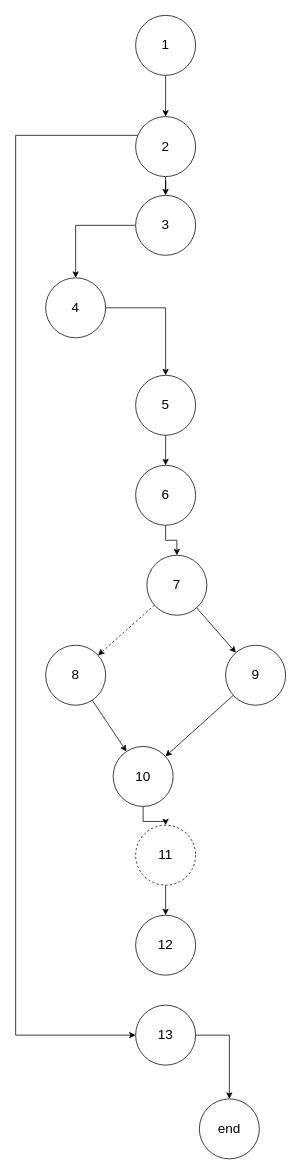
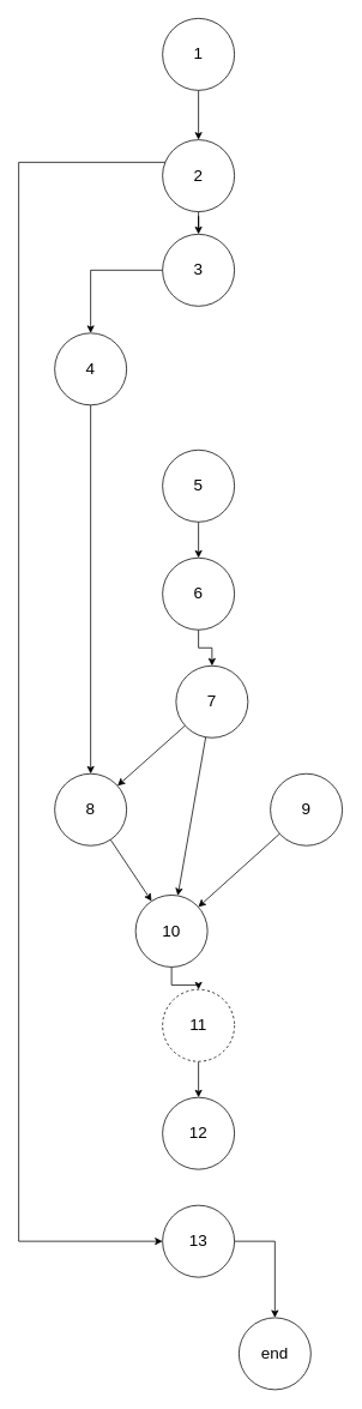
  <mxCell id="0" />
  <mxCell id="1" parent="0" />
  <mxCell id="2" style="edgeStyle=orthogonalEdgeStyle;rounded=0;orthogonalLoop=1;jettySize=auto;html=1;" edge="1" parent="1" source="3" target="6"><mxGeometry relative="1" as="geometry" /></mxCell>
  <mxCell id="3" value="&lt;font style=&quot;font-size: 18px;&quot;&gt;1&lt;/font&gt;" style="ellipse;whiteSpace=wrap;html=1;aspect=fixed;" vertex="1" parent="1"><mxGeometry x="180" width="80" height="80" as="geometry" y="20" /></mxCell>
  <mxCell id="4" style="edgeStyle=orthogonalEdgeStyle;rounded=0;orthogonalLoop=1;jettySize=auto;html=1;entryX=0.5;entryY=0;entryDx=0;entryDy=0;" edge="1" parent="1" source="6" target="8"><mxGeometry relative="1" as="geometry" /></mxCell>
  <mxCell id="5" style="edgeStyle=orthogonalEdgeStyle;rounded=0;orthogonalLoop=1;jettySize=auto;html=1;entryX=0;entryY=0.5;entryDx=0;entryDy=0;" edge="1" parent="1" source="6" target="28"><mxGeometry relative="1" as="geometry"><Array as="points"><mxPoint x="20" y="180" /><mxPoint x="20" y="1380" /></Array></mxGeometry></mxCell>
  <mxCell id="6" value="&lt;font style=&quot;font-size: 18px;&quot;&gt;2&lt;/font&gt;" style="ellipse;whiteSpace=wrap;html=1;aspect=fixed;" vertex="1" parent="1"><mxGeometry x="180" y="155" width="80" height="80" as="geometry" /></mxCell>
  <mxCell id="7" style="edgeStyle=orthogonalEdgeStyle;rounded=0;orthogonalLoop=1;jettySize=auto;html=1;entryX=0.5;entryY=0;entryDx=0;entryDy=0;" edge="1" parent="1" source="8" target="10"><mxGeometry relative="1" as="geometry" /></mxCell>
  <mxCell id="8" value="&lt;font style=&quot;font-size: 18px;&quot;&gt;3&lt;/font&gt;" style="ellipse;whiteSpace=wrap;html=1;aspect=fixed;" vertex="1" parent="1"><mxGeometry x="180" y="260" width="80" height="80" as="geometry" /></mxCell>
- <mxCell id="9" style="edgeStyle=orthogonalEdgeStyle;rounded=0;orthogonalLoop=1;jettySize=auto;html=1;entryX=0.5;entryY=0;entryDx=0;entryDy=0;" edge="1" parent="1" source="10" target="12"><mxGeometry relative="1" as="geometry" /></mxCell>
+ <mxCell id="9" style="edgeStyle=orthogonalEdgeStyle;rounded=0;orthogonalLoop=1;jettySize=auto;html=1;" edge="1" parent="1" source="10" target="19"><mxGeometry relative="1" as="geometry" /></mxCell>
  <mxCell id="10" value="&lt;font style=&quot;font-size: 18px;&quot;&gt;4&lt;/font&gt;" style="ellipse;whiteSpace=wrap;html=1;aspect=fixed;" vertex="1" parent="1"><mxGeometry x="60" y="370" width="80" height="80" as="geometry" /></mxCell>
  <mxCell id="11" style="edgeStyle=orthogonalEdgeStyle;rounded=0;orthogonalLoop=1;jettySize=auto;html=1;entryX=0.5;entryY=0;entryDx=0;entryDy=0;" edge="1" parent="1" source="12" target="14"><mxGeometry relative="1" as="geometry" /></mxCell>
  <mxCell id="12" value="&lt;font style=&quot;font-size: 18px;&quot;&gt;5&lt;/font&gt;" style="ellipse;whiteSpace=wrap;html=1;aspect=fixed;" vertex="1" parent="1"><mxGeometry x="180" y="500" width="80" height="80" as="geometry" /></mxCell>
  <mxCell id="13" style="edgeStyle=orthogonalEdgeStyle;rounded=0;orthogonalLoop=1;jettySize=auto;html=1;entryX=0.5;entryY=0;entryDx=0;entryDy=0;" edge="1" parent="1" source="14" target="17"><mxGeometry relative="1" as="geometry" /></mxCell>
  <mxCell id="14" value="&lt;font style=&quot;font-size: 18px;&quot;&gt;6&lt;/font&gt;" style="ellipse;whiteSpace=wrap;html=1;aspect=fixed;" vertex="1" parent="1"><mxGeometry x="180" y="620" width="80" height="80" as="geometry" /></mxCell>
- <mxCell id="15" style="rounded=0;orthogonalLoop=1;jettySize=auto;html=1;dashed=1;" edge="1" parent="1" source="17" target="19"><mxGeometry relative="1" as="geometry" /></mxCell>
- <mxCell id="16" style="rounded=0;orthogonalLoop=1;jettySize=auto;html=1;" edge="1" parent="1" source="17" target="21"><mxGeometry relative="1" as="geometry" /></mxCell>
+ <mxCell id="15" style="rounded=0;orthogonalLoop=1;jettySize=auto;html=1;" edge="1" parent="1" source="17" target="19"><mxGeometry relative="1" as="geometry" /></mxCell>
+ <mxCell id="16" style="rounded=0;orthogonalLoop=1;jettySize=auto;html=1;" edge="1" parent="1" source="17" target="23"><mxGeometry relative="1" as="geometry" /></mxCell>
  <mxCell id="17" value="&lt;font style=&quot;font-size: 18px;&quot;&gt;7&lt;/font&gt;" style="ellipse;whiteSpace=wrap;html=1;aspect=fixed;" vertex="1" parent="1"><mxGeometry x="195" y="740" width="80" height="80" as="geometry" /></mxCell>
  <mxCell id="18" style="rounded=0;orthogonalLoop=1;jettySize=auto;html=1;" edge="1" parent="1" source="19" target="23"><mxGeometry relative="1" as="geometry" /></mxCell>
  <mxCell id="19" value="&lt;font style=&quot;font-size: 18px;&quot;&gt;8&lt;/font&gt;" style="ellipse;whiteSpace=wrap;html=1;aspect=fixed;" vertex="1" parent="1"><mxGeometry x="60" y="860" width="80" height="80" as="geometry" /></mxCell>
  <mxCell id="20" style="rounded=0;orthogonalLoop=1;jettySize=auto;html=1;" edge="1" parent="1" source="21" target="23"><mxGeometry relative="1" as="geometry" /></mxCell>
  <mxCell id="21" value="&lt;font style=&quot;font-size: 18px;&quot;&gt;9&lt;/font&gt;" style="ellipse;whiteSpace=wrap;html=1;aspect=fixed;" vertex="1" parent="1"><mxGeometry x="300" y="860" width="80" height="80" as="geometry" /></mxCell>
  <mxCell id="22" style="edgeStyle=orthogonalEdgeStyle;rounded=0;orthogonalLoop=1;jettySize=auto;html=1;entryX=0.5;entryY=0;entryDx=0;entryDy=0;" edge="1" parent="1" source="23" target="25"><mxGeometry relative="1" as="geometry" /></mxCell>
  <mxCell id="23" value="&lt;font style=&quot;font-size: 18px;&quot;&gt;10&lt;/font&gt;" style="ellipse;whiteSpace=wrap;html=1;aspect=fixed;" vertex="1" parent="1"><mxGeometry x="150" y="995" width="80" height="80" as="geometry" /></mxCell>
  <mxCell id="24" style="edgeStyle=orthogonalEdgeStyle;rounded=0;orthogonalLoop=1;jettySize=auto;html=1;entryX=0.5;entryY=0;entryDx=0;entryDy=0;" edge="1" parent="1" source="25" target="26"><mxGeometry relative="1" as="geometry" /></mxCell>
  <mxCell id="25" value="&lt;font style=&quot;font-size: 18px;&quot;&gt;11&lt;/font&gt;" style="ellipse;whiteSpace=wrap;html=1;aspect=fixed;dashed=1;" vertex="1" parent="1"><mxGeometry x="180" y="1100" width="80" height="80" as="geometry" /></mxCell>
  <mxCell id="26" value="&lt;font style=&quot;font-size: 18px;&quot;&gt;12&lt;/font&gt;" style="ellipse;whiteSpace=wrap;html=1;aspect=fixed;" vertex="1" parent="1"><mxGeometry x="180" y="1220" width="80" height="80" as="geometry" /></mxCell>
  <mxCell id="27" style="edgeStyle=orthogonalEdgeStyle;rounded=0;orthogonalLoop=1;jettySize=auto;html=1;entryX=0.5;entryY=0;entryDx=0;entryDy=0;" edge="1" parent="1" source="28" target="29"><mxGeometry relative="1" as="geometry" /></mxCell>
  <mxCell id="28" value="&lt;font style=&quot;font-size: 18px;&quot;&gt;13&lt;/font&gt;" style="ellipse;whiteSpace=wrap;html=1;aspect=fixed;" vertex="1" parent="1"><mxGeometry x="180" y="1340" width="80" height="80" as="geometry" /></mxCell>
  <mxCell id="29" value="&lt;font style=&quot;font-size: 18px;&quot;&gt;end&lt;/font&gt;" style="ellipse;whiteSpace=wrap;html=1;aspect=fixed;" vertex="1" parent="1"><mxGeometry x="265" y="1465" width="80" height="80" as="geometry" /></mxCell>
